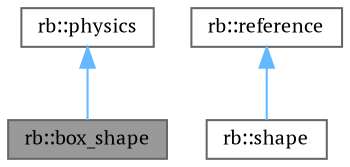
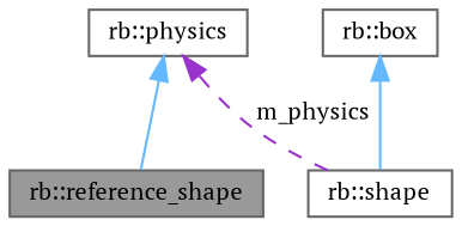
  digraph {
    fontname="PT Serif"
    node [color=gray40 fillcolor=white fontname="PT Serif" fontsize=10 shape=box style=filled]
    edge [color=steelblue1 dir=back fontname="PT Serif" fontsize=10 labelfontname=Helvetica labelfontsize=10 style=solid]
-   n1 [fillcolor=grey60 fontcolor=black height=0.2 label="rb::box_shape" width=0.4]
+   n1 [fillcolor=grey60 fontcolor=black height=0.2 label="rb::reference_shape" width=0.4]
    n2 [height=0.2 label="rb::shape" width=0.4]
-   n3 [height=0.2 label="rb::reference" width=0.4]
+   n3 [height=0.2 label="rb::box" width=0.4]
    n4 [height=0.2 label="rb::physics" width=0.4]
    n3 -> n2
    n4 -> n1
+   n4 -> n2 [color=darkorchid3 label=" m_physics" style=dashed]
  }
